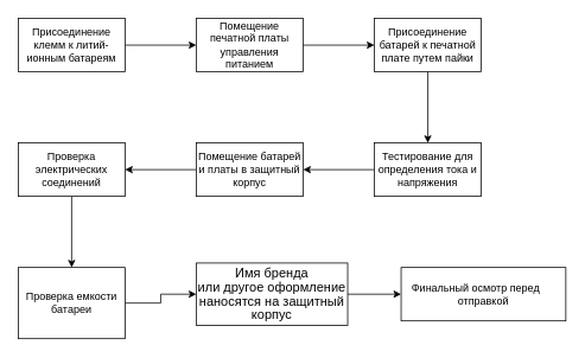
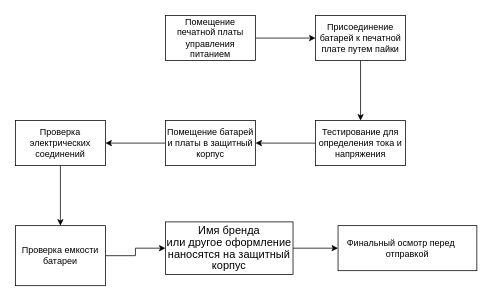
  <mxCell id="0" />
  <mxCell id="1" parent="0" />
- <mxCell id="2" value="" style="edgeStyle=orthogonalEdgeStyle;rounded=0;orthogonalLoop=1;jettySize=auto;html=1;" edge="1" parent="1" source="3" target="5"><mxGeometry relative="1" as="geometry" /></mxCell>
- <mxCell id="3" value="Присоединение клемм к литий-ионным батареям" style="rounded=0;whiteSpace=wrap;html=1;" vertex="1" parent="1"><mxGeometry x="20" y="20" width="120" height="60" as="geometry" /></mxCell>
  <mxCell id="4" value="" style="edgeStyle=orthogonalEdgeStyle;rounded=0;orthogonalLoop=1;jettySize=auto;html=1;" edge="1" parent="1" source="5" target="7"><mxGeometry relative="1" as="geometry" /></mxCell>
  <mxCell id="5" value="Помещение печатной платы управления питанием" style="whiteSpace=wrap;html=1;rounded=0;" vertex="1" parent="1"><mxGeometry x="220" y="20" width="120" height="60" as="geometry" /></mxCell>
  <mxCell id="6" value="" style="edgeStyle=orthogonalEdgeStyle;rounded=0;orthogonalLoop=1;jettySize=auto;html=1;" edge="1" parent="1" source="7" target="9"><mxGeometry relative="1" as="geometry" /></mxCell>
  <mxCell id="7" value="Присоединение батарей к печатной плате путем пайки" style="whiteSpace=wrap;html=1;rounded=0;" vertex="1" parent="1"><mxGeometry x="420" y="20" width="120" height="60" as="geometry" /></mxCell>
  <mxCell id="8" value="" style="edgeStyle=orthogonalEdgeStyle;rounded=0;orthogonalLoop=1;jettySize=auto;html=1;" edge="1" parent="1" source="9" target="11"><mxGeometry relative="1" as="geometry" /></mxCell>
  <mxCell id="9" value="Тестирование для определения тока и напряжения" style="whiteSpace=wrap;html=1;rounded=0;" vertex="1" parent="1"><mxGeometry x="420" y="160" width="120" height="60" as="geometry" /></mxCell>
  <mxCell id="10" value="" style="edgeStyle=orthogonalEdgeStyle;rounded=0;orthogonalLoop=1;jettySize=auto;html=1;" edge="1" parent="1" source="11" target="13"><mxGeometry relative="1" as="geometry" /></mxCell>
  <mxCell id="11" value="Помещение батарей и платы в защитный корпус" style="whiteSpace=wrap;html=1;rounded=0;" vertex="1" parent="1"><mxGeometry x="220" y="160" width="120" height="60" as="geometry" /></mxCell>
  <mxCell id="12" value="" style="edgeStyle=orthogonalEdgeStyle;rounded=0;orthogonalLoop=1;jettySize=auto;html=1;" edge="1" parent="1" source="13" target="15"><mxGeometry relative="1" as="geometry" /></mxCell>
  <mxCell id="13" value="Проверка электрических соединений" style="whiteSpace=wrap;html=1;rounded=0;" vertex="1" parent="1"><mxGeometry x="20" y="160" width="120" height="60" as="geometry" /></mxCell>
  <mxCell id="14" value="" style="edgeStyle=orthogonalEdgeStyle;rounded=0;orthogonalLoop=1;jettySize=auto;html=1;" edge="1" parent="1" source="15" target="17"><mxGeometry relative="1" as="geometry" /></mxCell>
  <mxCell id="15" value="Проверка емкости батареи" style="whiteSpace=wrap;html=1;rounded=0;" vertex="1" parent="1"><mxGeometry x="20" y="300" width="120" height="80" as="geometry" /></mxCell>
  <mxCell id="16" value="" style="edgeStyle=orthogonalEdgeStyle;rounded=0;orthogonalLoop=1;jettySize=auto;html=1;" edge="1" parent="1" source="17" target="18"><mxGeometry relative="1" as="geometry" /></mxCell>
  <mxCell id="17" value="&lt;span lang=&quot;RU&quot; style=&quot;font-size: 11.0pt ; line-height: 107% ; font-family: &amp;#34;calibri&amp;#34; , sans-serif&quot;&gt;Имя бренда&lt;br/&gt;или другое оформление наносятся на защитный корпус&lt;/span&gt;" style="whiteSpace=wrap;html=1;rounded=0;" vertex="1" parent="1"><mxGeometry x="220" y="295" width="170" height="70" as="geometry" /></mxCell>
  <mxCell id="18" value="&lt;p class=&quot;MsoListParagraph&quot; style=&quot;text-indent: -18.0pt&quot;&gt;&lt;span lang=&quot;RU&quot;&gt;&lt;span style=&quot;font-stretch: normal ; font-size: 7pt ; line-height: normal ; font-family: &amp;#34;times new roman&amp;#34;&quot;&gt;&amp;nbsp; &amp;nbsp;&lt;/span&gt;&lt;/span&gt;&lt;span lang=&quot;RU&quot;&gt;Финальный осмотр перед отправкой&lt;/span&gt;&lt;/p&gt;" style="whiteSpace=wrap;html=1;rounded=0;" vertex="1" parent="1"><mxGeometry x="450" y="300" width="185" height="60" as="geometry" /></mxCell>
